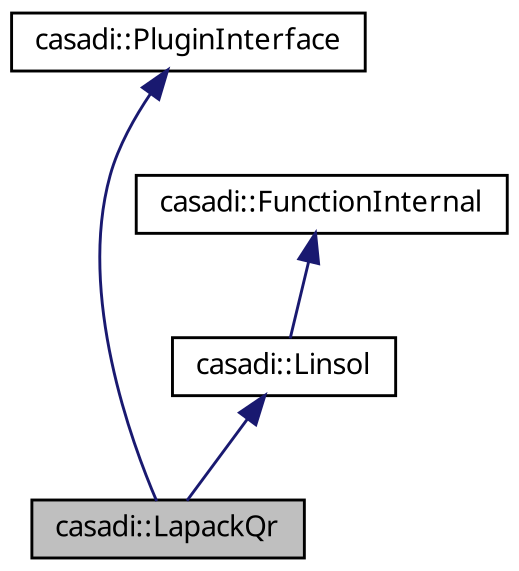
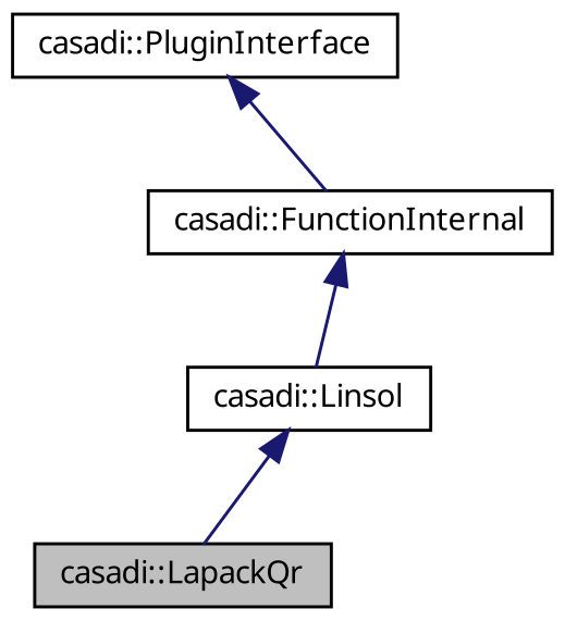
  digraph {
    node [color=black fillcolor=white fontname="FreeSans.ttf" fontsize=10 shape=record style=filled]
    edge [color=midnightblue dir=back fontname="FreeSans.ttf" fontsize=10 labelfontname="FreeSans.ttf" labelfontsize=10 style=solid]
    n1 [fillcolor=grey75 fontcolor=black height=0.2 label="casadi::LapackQr" width=0.4]
    n2 [height=0.2 label="casadi::Linsol" width=0.4]
    n3 [height=0.2 label="casadi::FunctionInternal" width=0.4]
    n4 [height=0.2 label="casadi::PluginInterface" width=0.4]
    n2 -> n1
    n3 -> n2
-   n4 -> n1
+   n4 -> n3
  }
